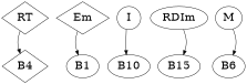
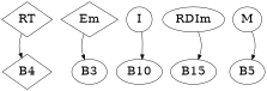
  strict digraph {
    remincross=true
    splines=curved
    node [fontsize=26 shape=ellipse]
    RT [shape=diamond]
    n2 [label=B4 shape=diamond]
    Em [shape=diamond]
-   B3 [label=B1]
+   B3
    I
    B10
    n7 [label=B15]
    RDIm
    M
-   B6
+   B6 [label=B5]
    RT -> n2
    Em -> B3
-   B10 -> I
+   I -> B10
    RDIm -> n7
    M -> B6
  }
